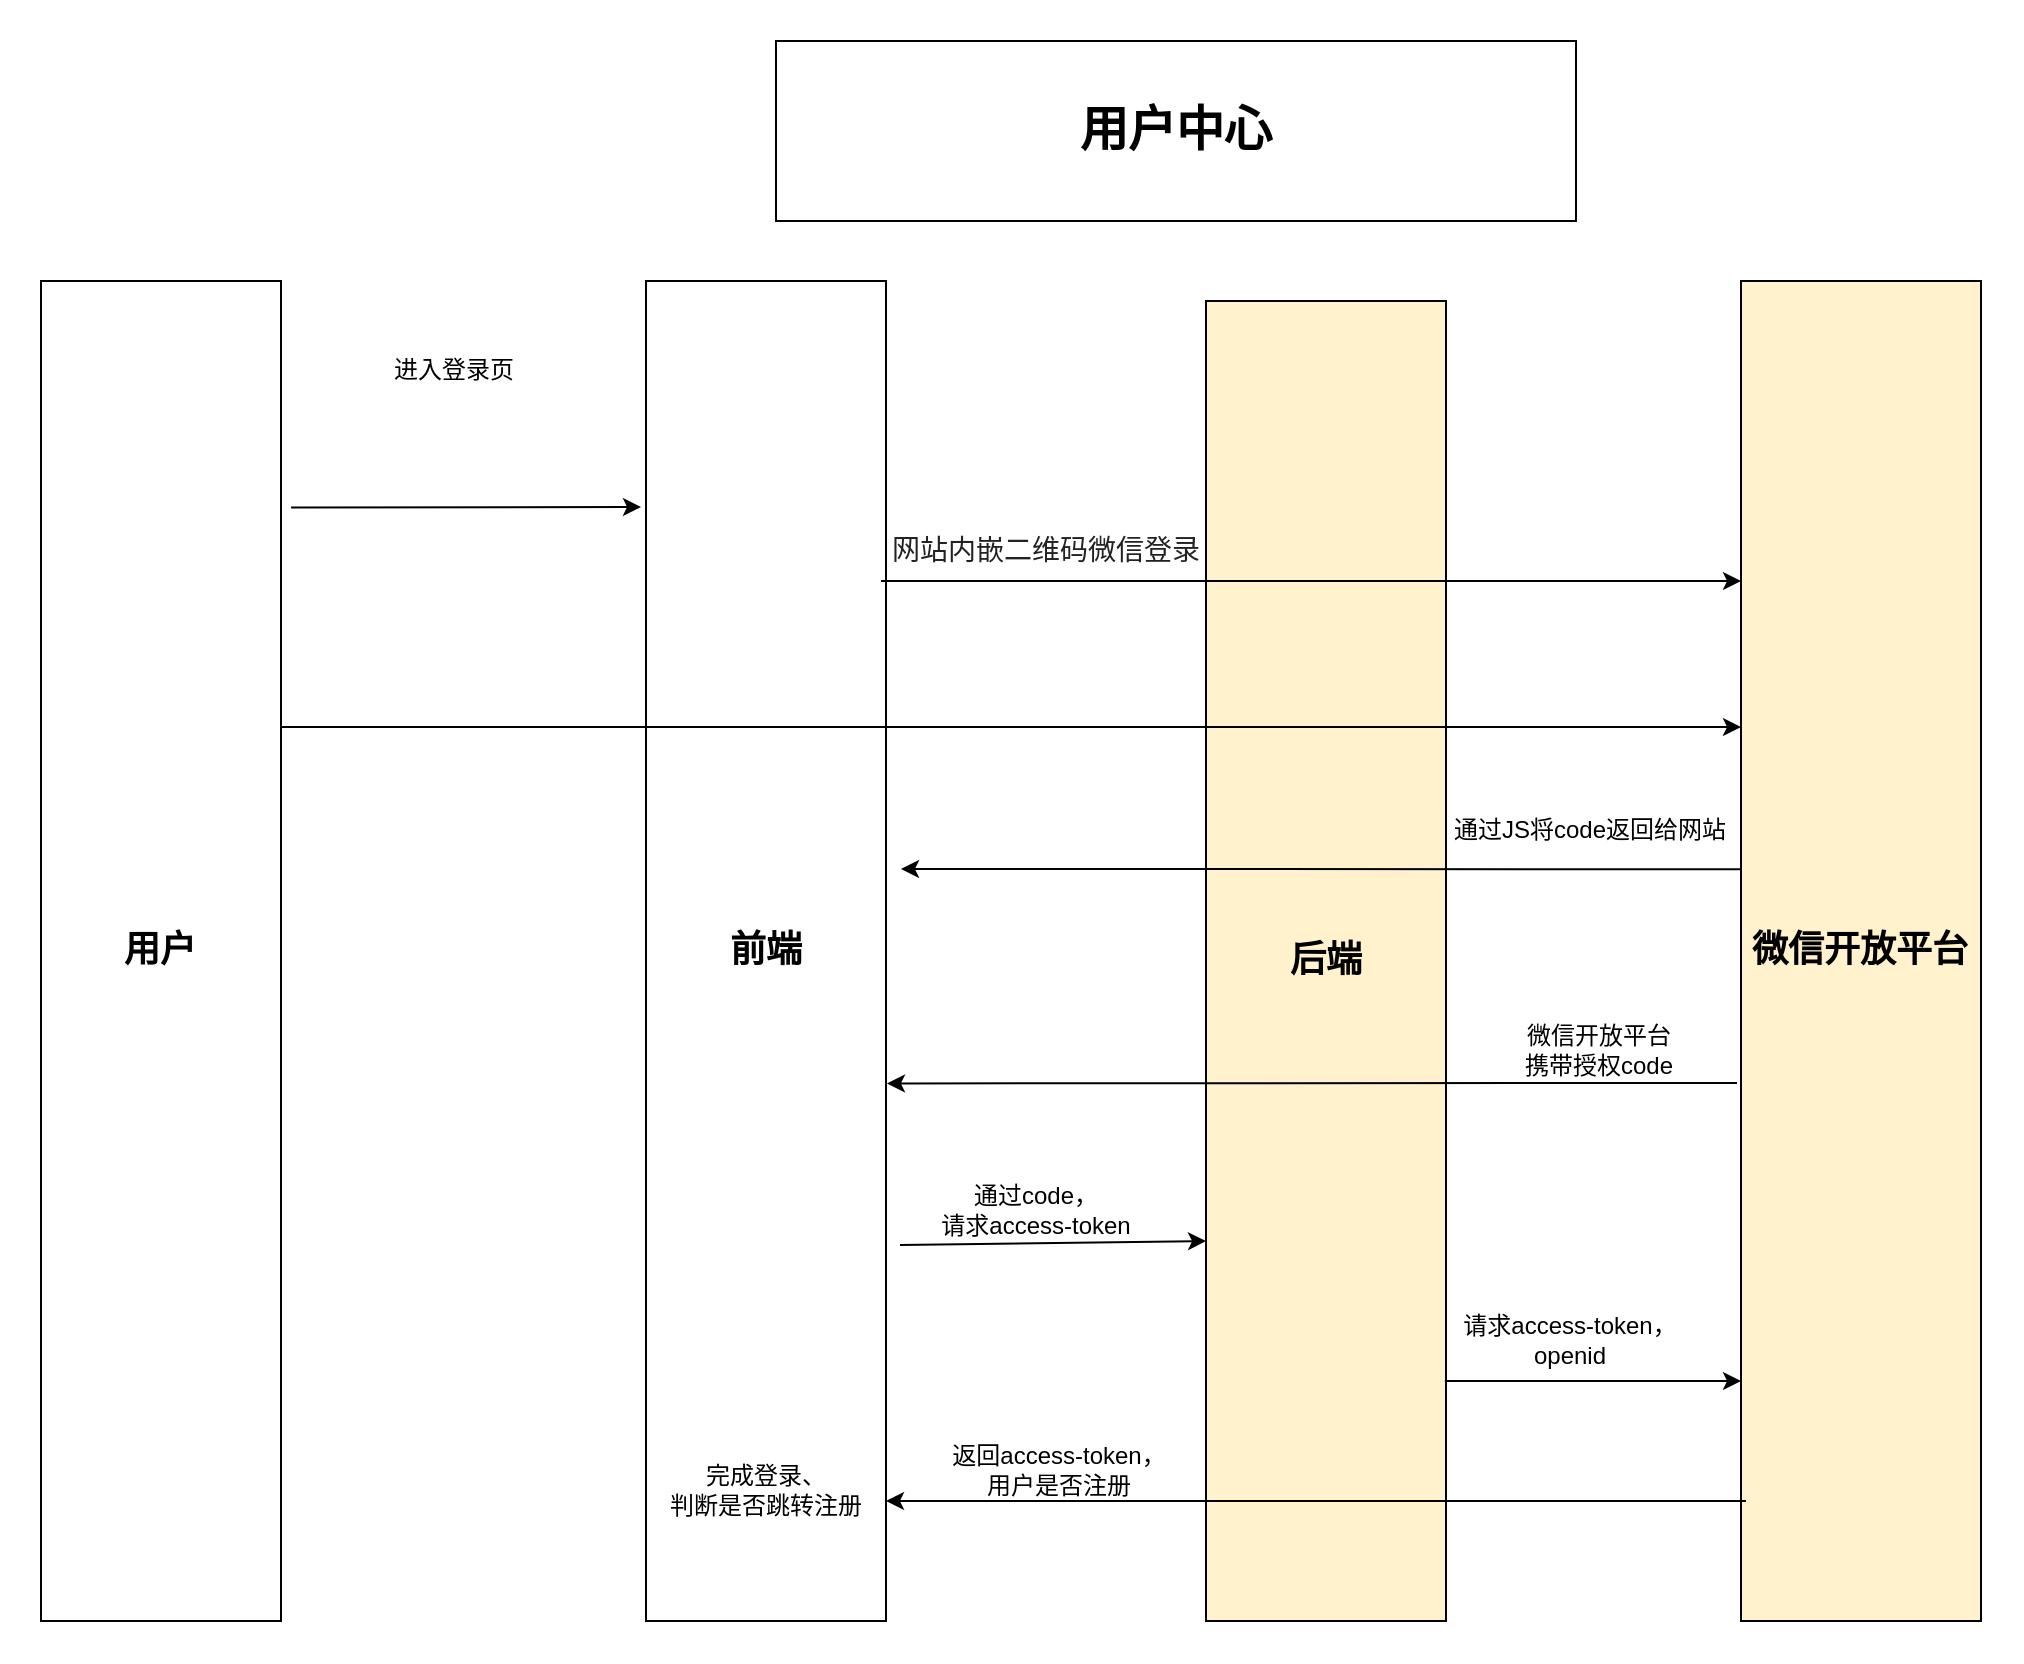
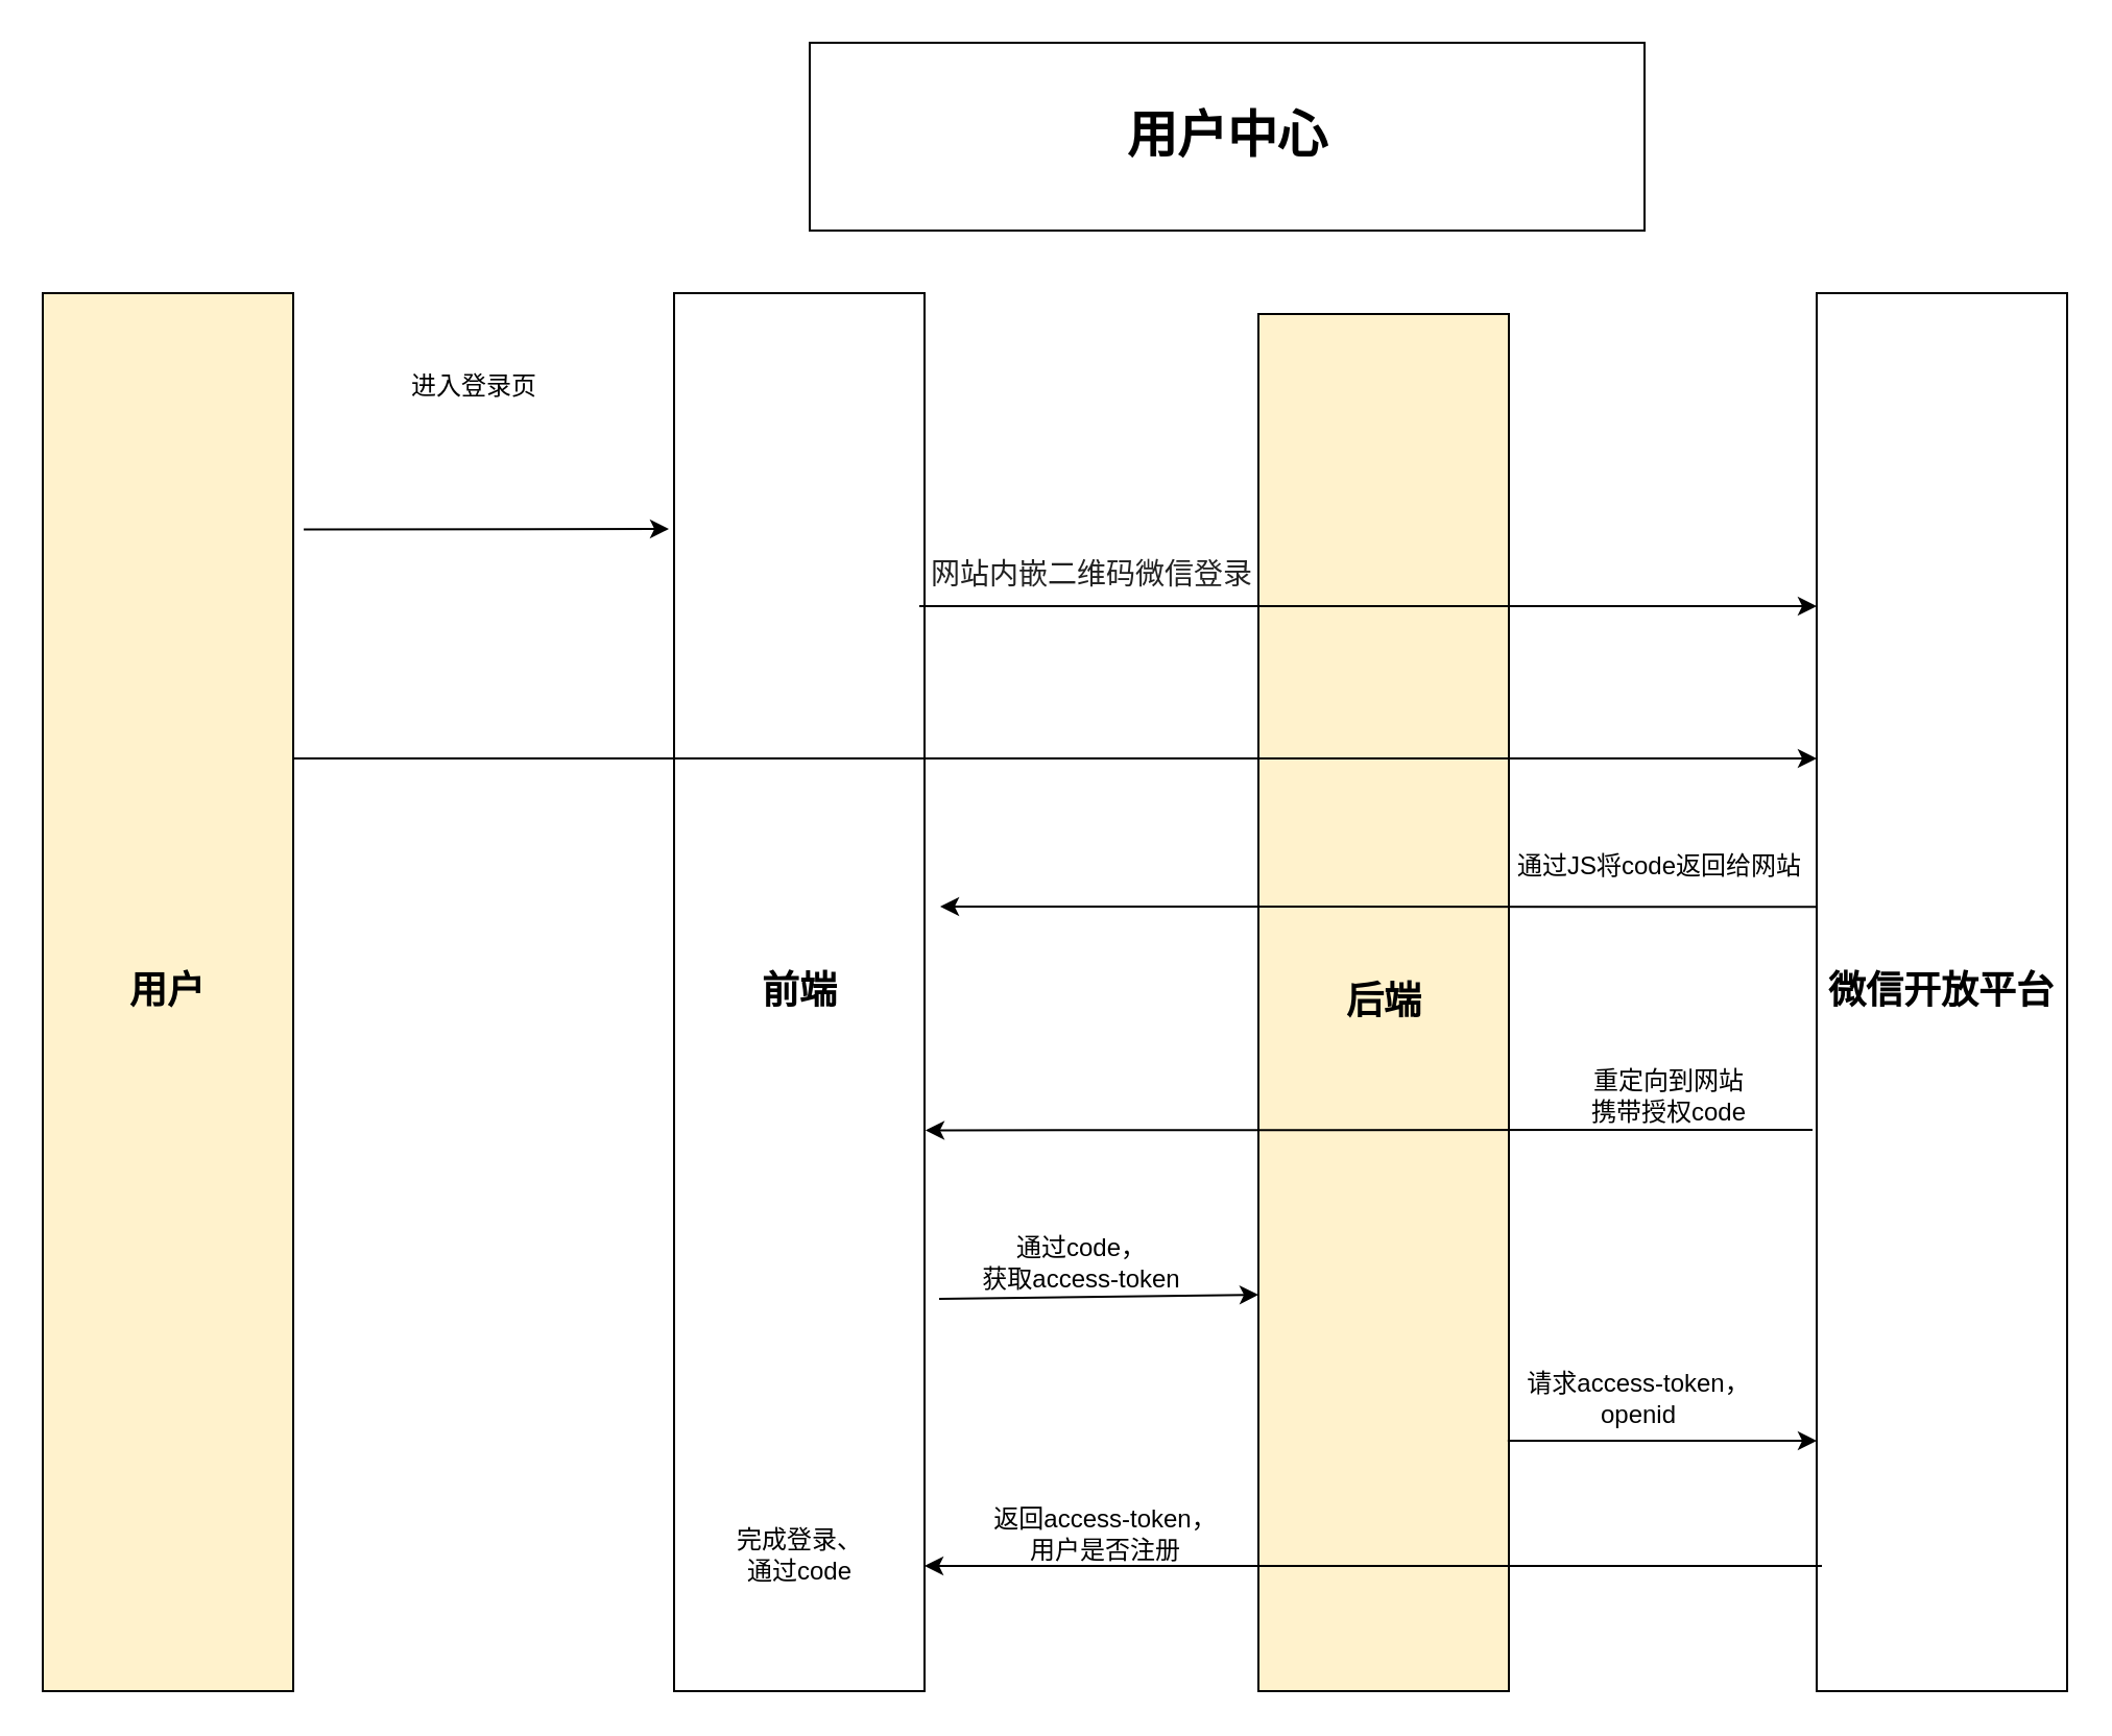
  <mxCell id="0" />
  <mxCell id="1" parent="0" />
- <mxCell id="2" value="&lt;h2&gt;&lt;b&gt;用户&lt;/b&gt;&lt;/h2&gt;" style="rounded=0;whiteSpace=wrap;html=1;" vertex="1" parent="1"><mxGeometry x="20" y="140" width="120" height="670" as="geometry" /></mxCell>
+ <mxCell id="2" value="&lt;h2&gt;&lt;b&gt;用户&lt;/b&gt;&lt;/h2&gt;" style="rounded=0;whiteSpace=wrap;html=1;fillColor=#fff2cc;" vertex="1" parent="1"><mxGeometry x="20" y="140" width="120" height="670" as="geometry" /></mxCell>
  <mxCell id="3" value="&lt;h1&gt;&lt;font style=&quot;font-size: 24px;&quot;&gt;用户中心&lt;/font&gt;&lt;/h1&gt;" style="rounded=0;whiteSpace=wrap;html=1;" vertex="1" parent="1"><mxGeometry x="387.5" y="20" width="400" height="90" as="geometry" /></mxCell>
  <mxCell id="4" value="" style="endArrow=classic;html=1;rounded=0;exitX=1.042;exitY=0.169;exitDx=0;exitDy=0;exitPerimeter=0;" edge="1" parent="1" source="2"><mxGeometry width="50" height="50" relative="1" as="geometry"><mxPoint x="80" y="250" as="sourcePoint" /><mxPoint x="320" y="253" as="targetPoint" /><Array as="points" /></mxGeometry></mxCell>
- <mxCell id="5" value="&lt;h2&gt;微信开放平台&lt;/h2&gt;" style="rounded=0;whiteSpace=wrap;html=1;fillColor=#fff2cc;" vertex="1" parent="1"><mxGeometry x="870" y="140" width="120" height="670" as="geometry" /></mxCell>
+ <mxCell id="5" value="&lt;h2&gt;微信开放平台&lt;/h2&gt;" style="rounded=0;whiteSpace=wrap;html=1;" vertex="1" parent="1"><mxGeometry x="870" y="140" width="120" height="670" as="geometry" /></mxCell>
  <mxCell id="6" value="&lt;h2&gt;前端&lt;/h2&gt;" style="rounded=0;whiteSpace=wrap;html=1;" vertex="1" parent="1"><mxGeometry x="322.5" y="140" width="120" height="670" as="geometry" /></mxCell>
  <mxCell id="7" value="&lt;h2&gt;后端&lt;/h2&gt;" style="rounded=0;whiteSpace=wrap;html=1;fillColor=#fff2cc;" vertex="1" parent="1"><mxGeometry x="602.5" y="150" width="120" height="660" as="geometry" /></mxCell>
  <mxCell id="8" value="进入登录页" style="text;html=1;strokeColor=none;fillColor=none;align=center;verticalAlign=middle;whiteSpace=wrap;rounded=0;" vertex="1" parent="1"><mxGeometry x="184" y="170" width="86" height="30" as="geometry" /></mxCell>
  <mxCell id="9" value="" style="endArrow=classic;html=1;rounded=0;" edge="1" parent="1"><mxGeometry width="50" height="50" relative="1" as="geometry"><mxPoint x="440" y="290" as="sourcePoint" /><mxPoint x="870" y="290" as="targetPoint" /></mxGeometry></mxCell>
  <mxCell id="10" value="通过JS将code返回给网站" style="text;html=1;strokeColor=none;fillColor=none;align=center;verticalAlign=middle;whiteSpace=wrap;rounded=0;" vertex="1" parent="1"><mxGeometry x="720" y="400" width="150" height="30" as="geometry" /></mxCell>
  <mxCell id="11" value="" style="endArrow=classic;html=1;rounded=0;entryX=1.004;entryY=0.463;entryDx=0;entryDy=0;entryPerimeter=0;" edge="1" parent="1"><mxGeometry width="50" height="50" relative="1" as="geometry"><mxPoint x="868" y="541" as="sourcePoint" /><mxPoint x="442.98" y="541.21" as="targetPoint" /><Array as="points" /></mxGeometry></mxCell>
- <mxCell id="12" value="微信开放平台&lt;br&gt;携带授权code" style="text;html=1;strokeColor=none;fillColor=none;align=center;verticalAlign=middle;whiteSpace=wrap;rounded=0;" vertex="1" parent="1"><mxGeometry x="732.5" y="510" width="132.5" height="30" as="geometry" /></mxCell>
+ <mxCell id="12" value="重定向到网站&lt;br&gt;携带授权code" style="text;html=1;strokeColor=none;fillColor=none;align=center;verticalAlign=middle;whiteSpace=wrap;rounded=0;" vertex="1" parent="1"><mxGeometry x="732.5" y="510" width="132.5" height="30" as="geometry" /></mxCell>
  <mxCell id="13" value="" style="endArrow=classic;html=1;rounded=0;" edge="1" parent="1"><mxGeometry width="50" height="50" relative="1" as="geometry"><mxPoint x="140" y="363" as="sourcePoint" /><mxPoint x="870" y="363" as="targetPoint" /></mxGeometry></mxCell>
  <mxCell id="14" value="" style="endArrow=classic;html=1;rounded=0;exitX=0;exitY=0.439;exitDx=0;exitDy=0;exitPerimeter=0;" edge="1" parent="1" source="5"><mxGeometry width="50" height="50" relative="1" as="geometry"><mxPoint x="870" y="390" as="sourcePoint" /><mxPoint x="450" y="434" as="targetPoint" /></mxGeometry></mxCell>
  <mxCell id="15" value="&#10;&lt;span style=&quot;color: rgb(34, 34, 34); font-family: -apple-system, BlinkMacSystemFont, &amp;quot;SF UI Text&amp;quot;, &amp;quot;Helvetica Neue&amp;quot;, &amp;quot;PingFang SC&amp;quot;, &amp;quot;Hiragino Sans GB&amp;quot;, &amp;quot;Microsoft YaHei UI&amp;quot;, &amp;quot;Microsoft YaHei&amp;quot;, Arial, sans-serif; font-size: 14px; font-style: normal; font-variant-ligatures: normal; font-variant-caps: normal; font-weight: 400; letter-spacing: normal; orphans: 2; text-align: start; text-indent: 0px; text-transform: none; widows: 2; word-spacing: 0px; -webkit-text-stroke-width: 0px; text-decoration-thickness: initial; text-decoration-style: initial; text-decoration-color: initial; float: none; display: inline !important;&quot;&gt;网站内嵌二维码微信登录&lt;/span&gt;&#10;&#10;" style="text;html=1;strokeColor=none;fillColor=none;align=center;verticalAlign=middle;whiteSpace=wrap;rounded=0;" vertex="1" parent="1"><mxGeometry x="407.5" y="267" width="230" height="30" as="geometry" /></mxCell>
  <mxCell id="16" value="" style="endArrow=classic;html=1;rounded=0;exitX=0.1;exitY=1.067;exitDx=0;exitDy=0;exitPerimeter=0;entryX=1;entryY=1;entryDx=0;entryDy=0;" edge="1" parent="1" source="17" target="17"><mxGeometry width="50" height="50" relative="1" as="geometry"><mxPoint x="420" y="510" as="sourcePoint" /><mxPoint x="620" y="510" as="targetPoint" /></mxGeometry></mxCell>
- <mxCell id="17" value="通过code，&lt;br&gt;请求access-token" style="text;html=1;strokeColor=none;fillColor=none;align=center;verticalAlign=middle;whiteSpace=wrap;rounded=0;" vertex="1" parent="1"><mxGeometry x="432.5" y="590" width="170" height="30" as="geometry" /></mxCell>
+ <mxCell id="17" value="通过code，&lt;br&gt;获取access-token" style="text;html=1;strokeColor=none;fillColor=none;align=center;verticalAlign=middle;whiteSpace=wrap;rounded=0;" vertex="1" parent="1"><mxGeometry x="432.5" y="590" width="170" height="30" as="geometry" /></mxCell>
  <mxCell id="18" value="" style="endArrow=classic;html=1;rounded=0;exitX=0.129;exitY=1;exitDx=0;exitDy=0;exitPerimeter=0;entryX=1;entryY=1;entryDx=0;entryDy=0;" edge="1" parent="1" source="20" target="20"><mxGeometry width="50" height="50" relative="1" as="geometry"><mxPoint x="620" y="550" as="sourcePoint" /><mxPoint x="880" y="554" as="targetPoint" /></mxGeometry></mxCell>
  <mxCell id="19" value="" style="endArrow=classic;html=1;rounded=0;" edge="1" parent="1"><mxGeometry width="50" height="50" relative="1" as="geometry"><mxPoint x="872.5" y="750" as="sourcePoint" /><mxPoint x="442.5" y="750" as="targetPoint" /></mxGeometry></mxCell>
  <mxCell id="20" value="请求access-token，&lt;br&gt;openid" style="text;html=1;strokeColor=none;fillColor=none;align=center;verticalAlign=middle;whiteSpace=wrap;rounded=0;" vertex="1" parent="1"><mxGeometry x="700" y="650" width="170" height="40" as="geometry" /></mxCell>
  <mxCell id="21" value="返回access-token，&lt;br&gt;用户是否注册" style="text;html=1;strokeColor=none;fillColor=none;align=center;verticalAlign=middle;whiteSpace=wrap;rounded=0;" vertex="1" parent="1"><mxGeometry x="432.5" y="720" width="192.5" height="30" as="geometry" /></mxCell>
- <mxCell id="22" value="完成登录、&lt;br&gt;判断是否跳转注册" style="text;html=1;strokeColor=none;fillColor=none;align=center;verticalAlign=middle;whiteSpace=wrap;rounded=0;" vertex="1" parent="1"><mxGeometry x="332.5" y="730" width="100" height="30" as="geometry" /></mxCell>
+ <mxCell id="22" value="完成登录、&lt;br&gt;通过code" style="text;html=1;strokeColor=none;fillColor=none;align=center;verticalAlign=middle;whiteSpace=wrap;rounded=0;" vertex="1" parent="1"><mxGeometry x="332.5" y="730" width="100" height="30" as="geometry" /></mxCell>
